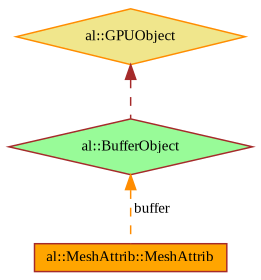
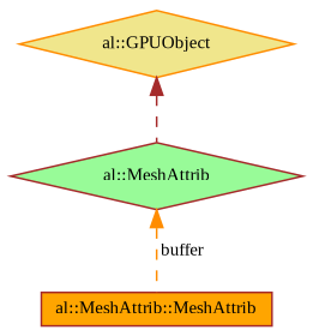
  digraph {
    fontname="Liberation Serif"
    node [color=brown fontname="Liberation Serif" fontsize=10 shape=diamond style=filled]
    edge [dir=back fontname="Liberation Serif" fontsize=10 labelfontname="FreeSans.ttf" labelfontsize=10 style=dashed]
    n1 [fillcolor=orange fontcolor=black height=0.2 label="al::MeshAttrib::MeshAttrib" shape=box width=0.4]
-   n2 [fillcolor=palegreen height=0.2 label="al::BufferObject" width=0.4]
+   n2 [fillcolor=palegreen height=0.2 label="al::MeshAttrib" width=0.4]
    n3 [color=darkorange fillcolor=khaki height=0.2 label="al::GPUObject" width=0.4]
    n2 -> n1 [color=darkorange label=" buffer"]
    n3 -> n2 [color=brown]
  }
